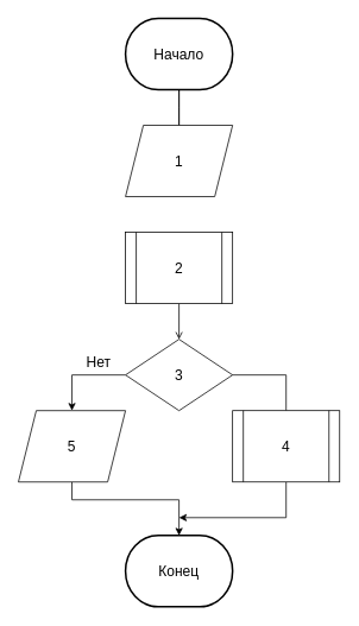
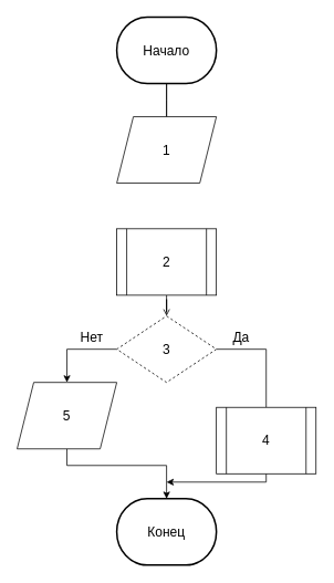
  <mxCell id="0" />
  <mxCell id="1" parent="0" />
  <mxCell id="2" style="edgeStyle=orthogonalEdgeStyle;rounded=0;orthogonalLoop=1;jettySize=auto;html=1;entryX=0.5;entryY=0;entryDx=0;entryDy=0;fontSize=16;endArrow=none;endFill=0;" edge="1" parent="1" source="3"><mxGeometry relative="1" as="geometry"><mxPoint x="200" y="140" as="targetPoint" /></mxGeometry></mxCell>
  <mxCell id="3" value="&lt;font style=&quot;font-size: 16px;&quot;&gt;Начало&lt;/font&gt;" style="strokeWidth=2;html=1;shape=mxgraph.flowchart.terminator;whiteSpace=wrap;" vertex="1" parent="1"><mxGeometry x="140" y="20" width="120" height="80" as="geometry" /></mxCell>
  <mxCell id="4" value="&lt;font style=&quot;font-size: 16px;&quot;&gt;Конец&lt;/font&gt;" style="strokeWidth=2;html=1;shape=mxgraph.flowchart.terminator;whiteSpace=wrap;" vertex="1" parent="1"><mxGeometry x="140" y="600" width="120" height="80" as="geometry" /></mxCell>
  <mxCell id="5" style="edgeStyle=orthogonalEdgeStyle;rounded=0;orthogonalLoop=1;jettySize=auto;html=1;fontSize=16;endArrow=none;endFill=0;" edge="1" parent="1" source="6" target="3"><mxGeometry relative="1" as="geometry" /></mxCell>
  <mxCell id="6" value="&lt;div&gt;1&lt;/div&gt;" style="shape=parallelogram;perimeter=parallelogramPerimeter;whiteSpace=wrap;html=1;fixedSize=1;fontSize=16;" vertex="1" parent="1"><mxGeometry x="140" y="140" width="120" height="80" as="geometry" /></mxCell>
  <mxCell id="7" style="edgeStyle=orthogonalEdgeStyle;rounded=0;orthogonalLoop=1;jettySize=auto;html=1;entryX=0.5;entryY=0;entryDx=0;entryDy=0;fontSize=16;endArrow=open;endFill=0;" edge="1" parent="1" source="8" target="11"><mxGeometry relative="1" as="geometry" /></mxCell>
- <mxCell id="8" value="2" style="shape=process;whiteSpace=wrap;html=1;backgroundOutline=1;fontSize=16;" vertex="1" parent="1"><mxGeometry x="140" y="260" width="120" height="80" as="geometry" /></mxCell>
+ <mxCell id="8" value="2" style="shape=process;whiteSpace=wrap;html=1;backgroundOutline=1;fontSize=16;" vertex="1" parent="1"><mxGeometry x="140" y="275" width="120" height="80" as="geometry" /></mxCell>
  <mxCell id="9" style="edgeStyle=orthogonalEdgeStyle;rounded=0;orthogonalLoop=1;jettySize=auto;html=1;entryX=0.5;entryY=0;entryDx=0;entryDy=0;fontSize=16;endArrow=none;" edge="1" parent="1" source="11" target="13"><mxGeometry relative="1" as="geometry"><Array as="points"><mxPoint x="320" y="420" /></Array></mxGeometry></mxCell>
  <mxCell id="10" style="edgeStyle=orthogonalEdgeStyle;rounded=0;orthogonalLoop=1;jettySize=auto;html=1;entryX=0.5;entryY=0;entryDx=0;entryDy=0;fontSize=16;" edge="1" parent="1" source="11" target="15"><mxGeometry relative="1" as="geometry"><Array as="points"><mxPoint x="80" y="420" /></Array></mxGeometry></mxCell>
- <mxCell id="11" value="&lt;div&gt;3&lt;/div&gt;" style="rhombus;whiteSpace=wrap;html=1;fontSize=16;" vertex="1" parent="1"><mxGeometry x="140" y="380" width="120" height="80" as="geometry" /></mxCell>
+ <mxCell id="11" value="&lt;div&gt;3&lt;/div&gt;" style="rhombus;whiteSpace=wrap;html=1;fontSize=16;dashed=1;" vertex="1" parent="1"><mxGeometry x="140" y="380" width="120" height="80" as="geometry" /></mxCell>
  <mxCell id="12" style="edgeStyle=orthogonalEdgeStyle;rounded=0;orthogonalLoop=1;jettySize=auto;html=1;fontSize=16;" edge="1" parent="1" source="13"><mxGeometry relative="1" as="geometry"><mxPoint x="200" y="580" as="targetPoint" /><Array as="points"><mxPoint x="320" y="580" /></Array></mxGeometry></mxCell>
- <mxCell id="13" value="4" style="shape=process;whiteSpace=wrap;html=1;backgroundOutline=1;fontSize=16;" vertex="1" parent="1"><mxGeometry x="260" y="460" width="120" height="80" as="geometry" /></mxCell>
+ <mxCell id="13" value="4" style="shape=process;whiteSpace=wrap;html=1;backgroundOutline=1;fontSize=16;" vertex="1" parent="1"><mxGeometry x="260" y="490" width="120" height="80" as="geometry" /></mxCell>
  <mxCell id="14" style="edgeStyle=orthogonalEdgeStyle;rounded=0;orthogonalLoop=1;jettySize=auto;html=1;entryX=0.5;entryY=0;entryDx=0;entryDy=0;entryPerimeter=0;fontSize=16;" edge="1" parent="1" source="15" target="4"><mxGeometry relative="1" as="geometry"><Array as="points"><mxPoint x="80" y="560" /><mxPoint x="200" y="560" /></Array></mxGeometry></mxCell>
  <mxCell id="15" value="5" style="shape=parallelogram;perimeter=parallelogramPerimeter;whiteSpace=wrap;html=1;fixedSize=1;fontSize=16;" vertex="1" parent="1"><mxGeometry x="20" y="460" width="120" height="80" as="geometry" /></mxCell>
+ <mxCell id="16" value="Да" style="text;html=1;strokeColor=none;fillColor=none;align=center;verticalAlign=middle;whiteSpace=wrap;rounded=0;fontSize=16;" vertex="1" parent="1"><mxGeometry x="260" y="390" width="60" height="30" as="geometry" /></mxCell>
  <mxCell id="17" value="Нет" style="text;html=1;strokeColor=none;fillColor=none;align=center;verticalAlign=middle;whiteSpace=wrap;rounded=0;fontSize=16;" vertex="1" parent="1"><mxGeometry x="80" y="390" width="60" height="30" as="geometry" /></mxCell>
